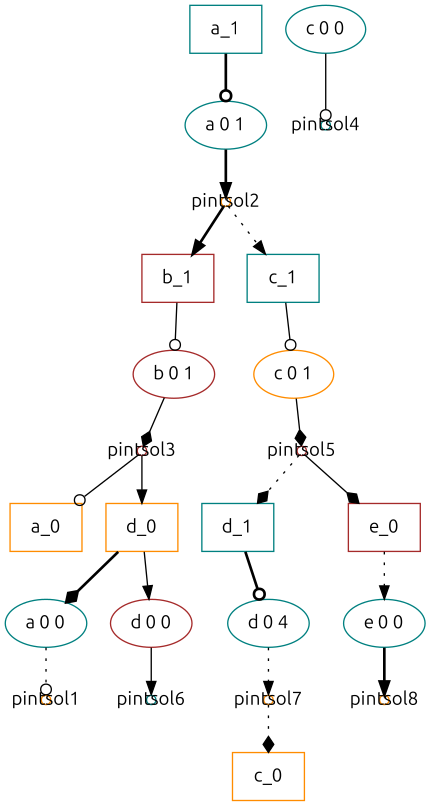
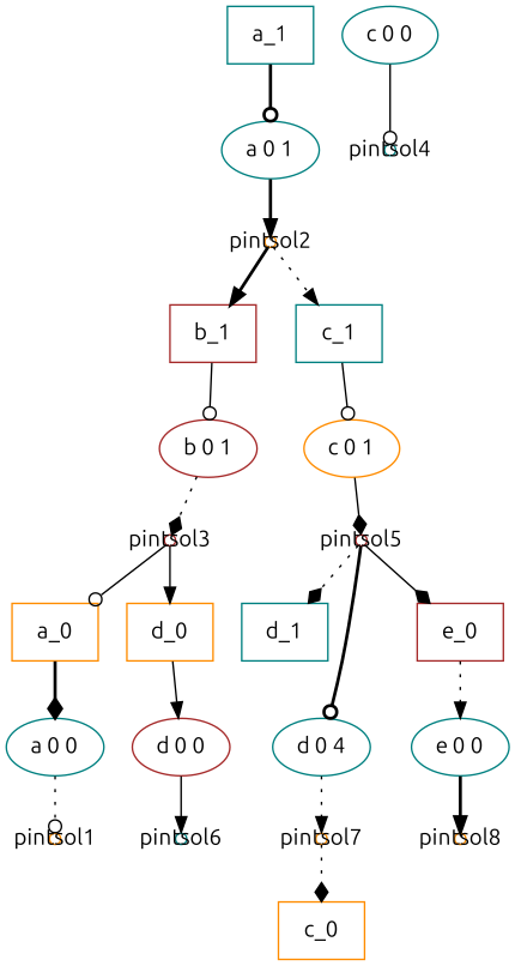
  digraph {
    fontname=Ubuntu
    node [color=teal fontname=Ubuntu]
    edge [arrowhead=normal fontname=Ubuntu style=solid]
    a_0 [color=darkorange shape=box]
    n2 [label="a 0 0"]
    pintsol1 [color=darkorange fixedsize=true height=0.1 shape=circle width=0.1]
    a_1 [shape=box]
    n5 [label="a 0 1"]
    pintsol2 [color=darkorange fixedsize=true height=0.1 shape=circle width=0.1]
    b_1 [color=brown shape=box]
    c_1 [shape=box]
    n9 [color=brown label="b 0 1"]
    pintsol3 [color=brown fixedsize=true height=0.1 shape=circle width=0.1]
    d_0 [color=darkorange shape=box]
    c_0 [color=darkorange shape=box]
    n13 [label="c 0 0"]
    pintsol4 [fixedsize=true height=0.1 shape=circle width=0.1]
    n15 [color=darkorange label="c 0 1"]
    pintsol5 [color=brown fixedsize=true height=0.1 shape=circle width=0.1]
    d_1 [shape=box]
    e_0 [color=brown shape=box]
    n19 [color=brown label="d 0 0"]
    pintsol6 [fixedsize=true height=0.1 shape=circle width=0.1]
    n21 [label="d 0 4"]
    pintsol7 [color=darkorange fixedsize=true height=0.1 shape=circle width=0.1]
    n23 [label="e 0 0"]
    pintsol8 [color=darkorange fixedsize=true height=0.1 shape=circle width=0.1]
-   d_0 -> n2 [arrowhead=diamond style=bold]
+   a_0 -> n2 [arrowhead=diamond style=bold]
    n2 -> pintsol1 [arrowhead=odot style=dotted]
    a_1 -> n5 [arrowhead=odot style=bold]
    n5 -> pintsol2 [style=bold]
    pintsol2 -> b_1 [style=bold]
    pintsol2 -> c_1 [style=dotted]
    b_1 -> n9 [arrowhead=odot]
    c_1 -> n15 [arrowhead=odot]
-   n9 -> pintsol3 [arrowhead=diamond]
+   n9 -> pintsol3 [arrowhead=diamond style=dotted]
    pintsol3 -> a_0 [arrowhead=odot]
    pintsol3 -> d_0
    d_0 -> n19
    n13 -> pintsol4 [arrowhead=odot]
    n15 -> pintsol5 [arrowhead=diamond]
    pintsol5 -> d_1 [arrowhead=diamond style=dotted]
    pintsol5 -> e_0 [arrowhead=diamond]
-   d_1 -> n21 [arrowhead=odot style=bold]
+   pintsol5 -> n21 [arrowhead=odot style=bold]
    e_0 -> n23 [style=dotted]
    n19 -> pintsol6
    n21 -> pintsol7 [style=dotted]
    pintsol7 -> c_0 [arrowhead=diamond style=dotted]
    n23 -> pintsol8 [style=bold]
  }
